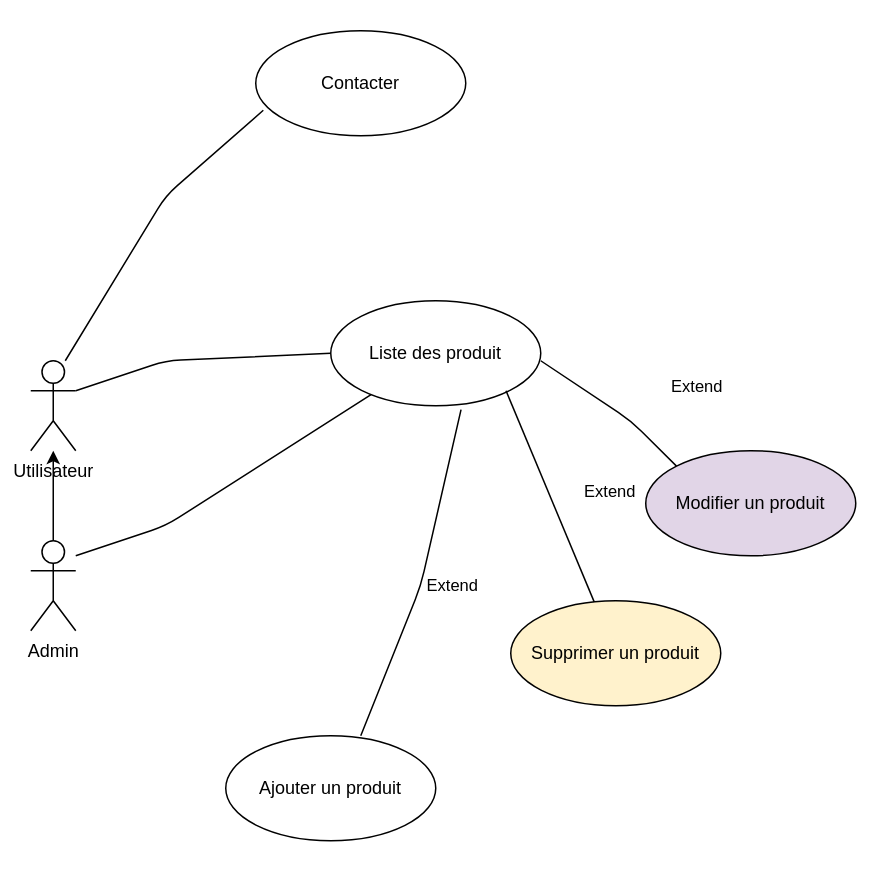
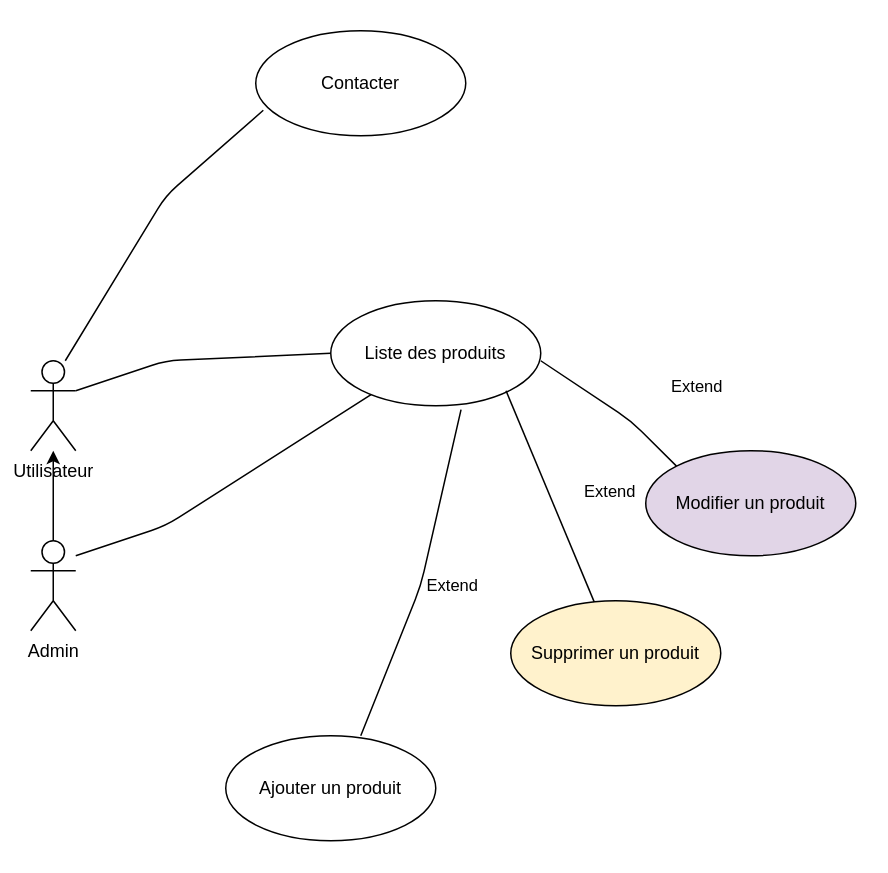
  <mxCell id="0" />
  <mxCell id="1" parent="0" />
  <mxCell id="2" value="Utilisateur" style="shape=umlActor;verticalLabelPosition=bottom;verticalAlign=top;html=1;" vertex="1" parent="1"><mxGeometry x="20" y="240" width="30" height="60" as="geometry" /></mxCell>
- <mxCell id="3" value="Liste des produit" style="ellipse;whiteSpace=wrap;html=1;" vertex="1" parent="1"><mxGeometry x="220" y="200" width="140" height="70" as="geometry" /></mxCell>
+ <mxCell id="3" value="Liste des produits" style="ellipse;whiteSpace=wrap;html=1;" vertex="1" parent="1"><mxGeometry x="220" y="200" width="140" height="70" as="geometry" /></mxCell>
  <mxCell id="4" value="Contacter" style="ellipse;whiteSpace=wrap;html=1;" vertex="1" parent="1"><mxGeometry x="170" y="20" width="140" height="70" as="geometry" /></mxCell>
  <mxCell id="5" style="edgeStyle=none;html=1;" edge="1" parent="1" source="6" target="2"><mxGeometry relative="1" as="geometry" /></mxCell>
  <mxCell id="6" value="Admin" style="shape=umlActor;verticalLabelPosition=bottom;verticalAlign=top;html=1;" vertex="1" parent="1"><mxGeometry x="20" y="360" width="30" height="60" as="geometry" /></mxCell>
  <mxCell id="7" value="" style="endArrow=none;html=1;" edge="1" parent="1" target="3"><mxGeometry width="50" height="50" relative="1" as="geometry"><mxPoint x="50" y="370" as="sourcePoint" /><mxPoint x="190" y="340" as="targetPoint" /><Array as="points"><mxPoint x="110" y="350" /></Array></mxGeometry></mxCell>
  <mxCell id="8" value="" style="endArrow=none;html=1;entryX=0.036;entryY=0.757;entryDx=0;entryDy=0;entryPerimeter=0;exitX=0.767;exitY=0;exitDx=0;exitDy=0;exitPerimeter=0;" edge="1" parent="1" source="2" target="4"><mxGeometry width="50" height="50" relative="1" as="geometry"><mxPoint x="50" y="220" as="sourcePoint" /><mxPoint x="180" y="80" as="targetPoint" /><Array as="points"><mxPoint x="110" y="130" /></Array></mxGeometry></mxCell>
  <mxCell id="9" value="" style="endArrow=none;html=1;entryX=0;entryY=0.5;entryDx=0;entryDy=0;exitX=1;exitY=0.333;exitDx=0;exitDy=0;exitPerimeter=0;" edge="1" parent="1" source="2" target="3"><mxGeometry width="50" height="50" relative="1" as="geometry"><mxPoint x="23.14" y="247.44" as="sourcePoint" /><mxPoint x="219.998" y="140.003" as="targetPoint" /><Array as="points"><mxPoint x="110" y="240" /></Array></mxGeometry></mxCell>
  <mxCell id="10" value="Ajouter un produit" style="ellipse;whiteSpace=wrap;html=1;" vertex="1" parent="1"><mxGeometry x="150" y="490" width="140" height="70" as="geometry" /></mxCell>
  <mxCell id="11" value="" style="endArrow=none;html=1;" edge="1" parent="1"><mxGeometry width="50" height="50" relative="1" as="geometry"><mxPoint x="240" y="490" as="sourcePoint" /><mxPoint x="306.858" y="272.563" as="targetPoint" /><Array as="points"><mxPoint x="280" y="390" /></Array></mxGeometry></mxCell>
  <mxCell id="12" value="Extend" style="edgeLabel;html=1;align=center;verticalAlign=middle;resizable=0;points=[];" vertex="1" connectable="0" parent="11"><mxGeometry x="-0.303" y="1" relative="1" as="geometry"><mxPoint x="32" y="-26" as="offset" /></mxGeometry></mxCell>
  <mxCell id="13" value="Supprimer un produit" style="ellipse;whiteSpace=wrap;html=1;fillColor=#fff2cc;" vertex="1" parent="1"><mxGeometry x="340" y="400" width="140" height="70" as="geometry" /></mxCell>
  <mxCell id="14" value="Modifier un produit" style="ellipse;whiteSpace=wrap;html=1;fillColor=#e1d5e7;" vertex="1" parent="1"><mxGeometry x="430" y="300" width="140" height="70" as="geometry" /></mxCell>
  <mxCell id="15" value="" style="endArrow=none;html=1;" edge="1" parent="1" source="13"><mxGeometry width="50" height="50" relative="1" as="geometry"><mxPoint x="270" y="477.44" as="sourcePoint" /><mxPoint x="336.858" y="260.003" as="targetPoint" /><Array as="points" /></mxGeometry></mxCell>
  <mxCell id="16" value="Extend" style="edgeLabel;html=1;align=center;verticalAlign=middle;resizable=0;points=[];" vertex="1" connectable="0" parent="15"><mxGeometry x="-0.303" y="1" relative="1" as="geometry"><mxPoint x="31" y="-26" as="offset" /></mxGeometry></mxCell>
  <mxCell id="17" value="" style="endArrow=none;html=1;exitX=0;exitY=0;exitDx=0;exitDy=0;" edge="1" parent="1" source="14"><mxGeometry width="50" height="50" relative="1" as="geometry"><mxPoint x="293.14" y="457.44" as="sourcePoint" /><mxPoint x="359.998" y="240.003" as="targetPoint" /><Array as="points"><mxPoint x="420" y="280" /></Array></mxGeometry></mxCell>
  <mxCell id="18" value="Extend" style="edgeLabel;html=1;align=center;verticalAlign=middle;resizable=0;points=[];" vertex="1" connectable="0" parent="17"><mxGeometry x="-0.303" y="1" relative="1" as="geometry"><mxPoint x="42" y="-26" as="offset" /></mxGeometry></mxCell>
